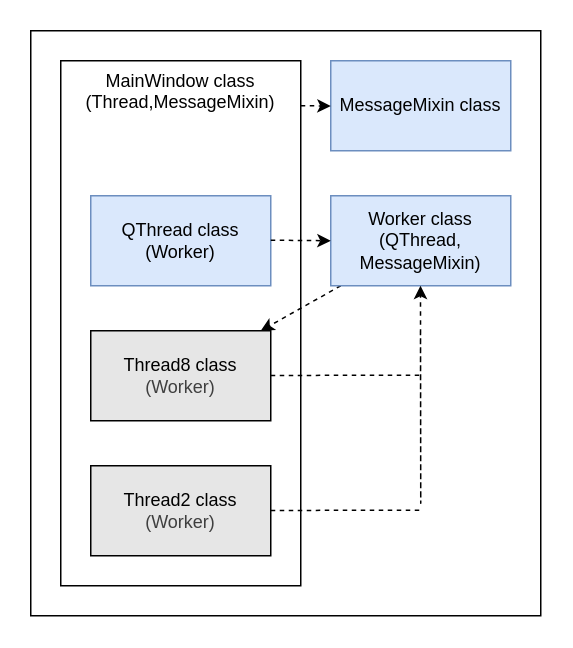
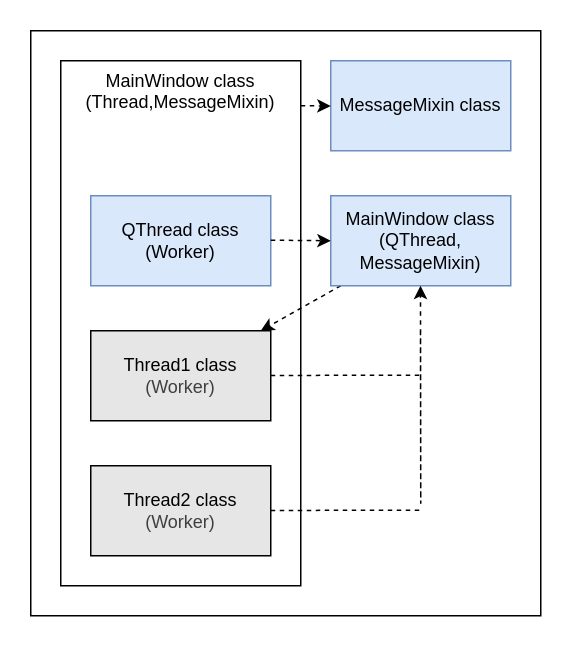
  <mxCell id="0" />
  <mxCell id="1" parent="0" />
  <mxCell id="2" value="" style="rounded=0;whiteSpace=wrap;html=1;fontFamily=Helvetica;" parent="1" vertex="1"><mxGeometry x="20" y="20" width="340" height="390" as="geometry" /></mxCell>
  <mxCell id="3" value="MainWindow class&lt;div&gt;(Thread,MessageMixin)&lt;/div&gt;" style="rounded=0;whiteSpace=wrap;html=1;verticalAlign=top;fontFamily=Helvetica;" parent="1" vertex="1"><mxGeometry x="40" y="40" width="160" height="350" as="geometry" /></mxCell>
  <mxCell id="4" value="QThread class&lt;div&gt;(Worker)&lt;/div&gt;" style="rounded=0;whiteSpace=wrap;html=1;fontFamily=Helvetica;fillColor=#dae8fc;strokeColor=#6c8ebf;" parent="1" vertex="1"><mxGeometry x="60" y="130" width="120" height="60" as="geometry" /></mxCell>
- <mxCell id="5" value="Thread8 class&lt;div&gt;&lt;span style=&quot;color: rgb(63, 63, 63);&quot;&gt;(Worker)&lt;/span&gt;&lt;/div&gt;" style="rounded=0;whiteSpace=wrap;html=1;fontFamily=Helvetica;fillColor=#E6E6E6;" parent="1" vertex="1"><mxGeometry x="60" y="220" width="120" height="60" as="geometry" /></mxCell>
+ <mxCell id="5" value="Thread1 class&lt;div&gt;&lt;span style=&quot;color: rgb(63, 63, 63);&quot;&gt;(Worker)&lt;/span&gt;&lt;/div&gt;" style="rounded=0;whiteSpace=wrap;html=1;fontFamily=Helvetica;fillColor=#E6E6E6;" parent="1" vertex="1"><mxGeometry x="60" y="220" width="120" height="60" as="geometry" /></mxCell>
  <mxCell id="6" value="Thread2 class&lt;div&gt;&lt;span style=&quot;color: rgb(63, 63, 63);&quot;&gt;(Worker)&lt;/span&gt;&lt;/div&gt;" style="rounded=0;whiteSpace=wrap;html=1;fontFamily=Helvetica;gradientColor=none;fillStyle=auto;fillColor=#E6E6E6;" parent="1" vertex="1"><mxGeometry x="60" y="310" width="120" height="60" as="geometry" /></mxCell>
  <mxCell id="7" value="" style="endArrow=classic;html=1;dashed=1;fontFamily=Helvetica;" parent="1" edge="1" target="5" source="8"><mxGeometry width="50" height="50" relative="1" as="geometry"><mxPoint x="279.5" y="130" as="sourcePoint" /><mxPoint x="279.5" y="80" as="targetPoint" /></mxGeometry></mxCell>
- <mxCell id="8" value="Worker class&lt;div&gt;(QThread, MessageMixin)&lt;/div&gt;" style="rounded=0;whiteSpace=wrap;html=1;fontFamily=Helvetica;fillColor=#dae8fc;strokeColor=#6c8ebf;" vertex="1" parent="1"><mxGeometry x="220" y="130" width="120" height="60" as="geometry" /></mxCell>
+ <mxCell id="8" value="MainWindow class&lt;div&gt;(QThread, MessageMixin)&lt;/div&gt;" style="rounded=0;whiteSpace=wrap;html=1;fontFamily=Helvetica;fillColor=#dae8fc;strokeColor=#6c8ebf;" vertex="1" parent="1"><mxGeometry x="220" y="130" width="120" height="60" as="geometry" /></mxCell>
  <mxCell id="9" value="MessageMixin class" style="rounded=0;whiteSpace=wrap;html=1;fontFamily=Helvetica;fillColor=#dae8fc;strokeColor=#6c8ebf;" vertex="1" parent="1"><mxGeometry x="220" y="40" width="120" height="60" as="geometry" /></mxCell>
  <mxCell id="10" value="" style="endArrow=classic;html=1;dashed=1;fontFamily=Helvetica;entryX=0.5;entryY=1;entryDx=0;entryDy=0;" edge="1" parent="1"><mxGeometry width="50" height="50" relative="1" as="geometry"><mxPoint x="279.82" y="220" as="sourcePoint" /><mxPoint x="279.82" y="190" as="targetPoint" /><Array as="points"><mxPoint x="280" y="340" /></Array></mxGeometry></mxCell>
  <mxCell id="11" value="" style="endArrow=none;html=1;entryX=0.912;entryY=0.583;entryDx=0;entryDy=0;entryPerimeter=0;dashed=1;" edge="1" parent="1"><mxGeometry width="50" height="50" relative="1" as="geometry"><mxPoint x="180" y="249.8" as="sourcePoint" /><mxPoint x="280.08" y="249.64" as="targetPoint" /></mxGeometry></mxCell>
  <mxCell id="12" value="" style="endArrow=none;html=1;entryX=0.912;entryY=0.583;entryDx=0;entryDy=0;entryPerimeter=0;dashed=1;" edge="1" parent="1"><mxGeometry width="50" height="50" relative="1" as="geometry"><mxPoint x="180" y="339.8" as="sourcePoint" /><mxPoint x="280.08" y="339.64" as="targetPoint" /></mxGeometry></mxCell>
  <mxCell id="13" value="" style="endArrow=classic;html=1;dashed=1;entryX=0;entryY=0.5;entryDx=0;entryDy=0;" edge="1" parent="1" target="8"><mxGeometry width="50" height="50" relative="1" as="geometry"><mxPoint x="180" y="159.64" as="sourcePoint" /><mxPoint x="260" y="159.64" as="targetPoint" /></mxGeometry></mxCell>
  <mxCell id="14" value="" style="endArrow=classic;html=1;dashed=1;entryX=0;entryY=0.5;entryDx=0;entryDy=0;" edge="1" parent="1"><mxGeometry width="50" height="50" relative="1" as="geometry"><mxPoint x="200" y="70" as="sourcePoint" /><mxPoint x="220" y="70.17" as="targetPoint" /></mxGeometry></mxCell>
